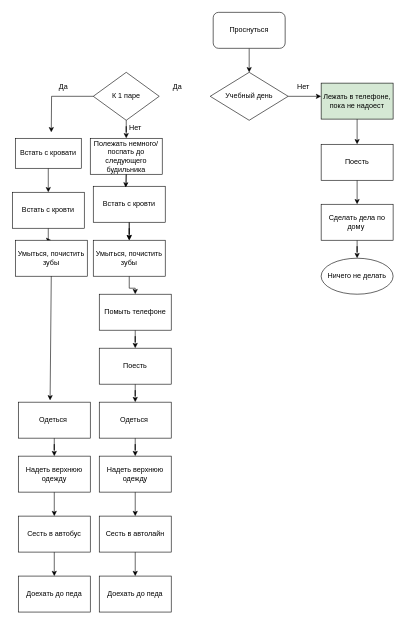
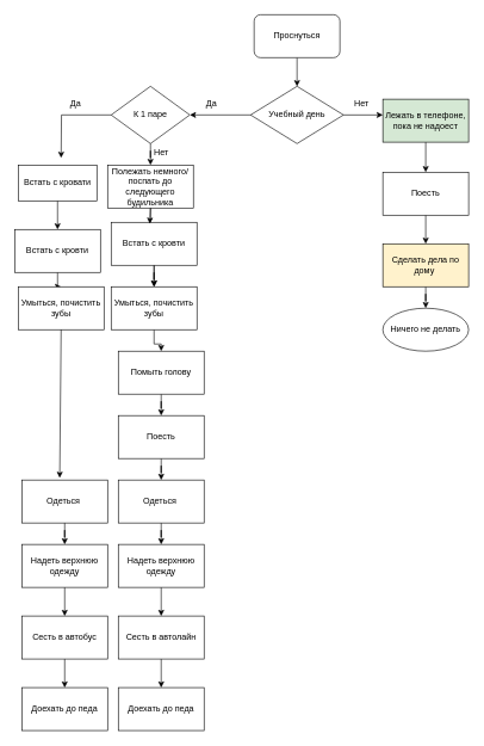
  <mxCell id="0" />
  <mxCell id="1" parent="0" />
  <mxCell id="2" value="" style="edgeStyle=orthogonalEdgeStyle;rounded=0;orthogonalLoop=1;jettySize=auto;html=1;" edge="1" parent="1" source="3" target="5"><mxGeometry relative="1" as="geometry" /></mxCell>
  <mxCell id="3" value="Проснуться" style="rounded=1;whiteSpace=wrap;html=1;" vertex="1" parent="1"><mxGeometry x="355" y="20" width="120" height="60" as="geometry" /></mxCell>
+ <mxCell id="4" style="edgeStyle=orthogonalEdgeStyle;rounded=0;orthogonalLoop=1;jettySize=auto;html=1;" edge="1" parent="1" source="5" target="8"><mxGeometry relative="1" as="geometry"><mxPoint x="205" y="190" as="targetPoint" /></mxGeometry></mxCell>
  <mxCell id="5" value="Учебный день" style="rhombus;whiteSpace=wrap;html=1;" vertex="1" parent="1"><mxGeometry x="350" y="120" width="130" height="80" as="geometry" /></mxCell>
  <mxCell id="6" style="edgeStyle=orthogonalEdgeStyle;rounded=0;orthogonalLoop=1;jettySize=auto;html=1;" edge="1" parent="1" source="8"><mxGeometry relative="1" as="geometry"><mxPoint x="85" y="220" as="targetPoint" /></mxGeometry></mxCell>
  <mxCell id="7" value="" style="edgeStyle=orthogonalEdgeStyle;rounded=0;orthogonalLoop=1;jettySize=auto;html=1;" edge="1" parent="1" source="8" target="14"><mxGeometry relative="1" as="geometry" /></mxCell>
  <mxCell id="8" value="К 1 паре" style="rhombus;whiteSpace=wrap;html=1;" vertex="1" parent="1"><mxGeometry x="155" y="120" width="110" height="80" as="geometry" /></mxCell>
  <mxCell id="9" value="Да" style="text;html=1;align=center;verticalAlign=middle;resizable=0;points=[];autosize=1;strokeColor=none;fillColor=none;" vertex="1" parent="1"><mxGeometry x="275" y="130" width="40" height="30" as="geometry" /></mxCell>
  <mxCell id="10" value="" style="edgeStyle=orthogonalEdgeStyle;rounded=0;orthogonalLoop=1;jettySize=auto;html=1;" edge="1" parent="1" source="11" target="43"><mxGeometry relative="1" as="geometry" /></mxCell>
  <mxCell id="11" value="Встать с кровати" style="rounded=0;whiteSpace=wrap;html=1;" vertex="1" parent="1"><mxGeometry x="25" y="230" width="110" height="50" as="geometry" /></mxCell>
  <mxCell id="12" value="Да" style="text;html=1;align=center;verticalAlign=middle;resizable=0;points=[];autosize=1;strokeColor=none;fillColor=none;" vertex="1" parent="1"><mxGeometry x="85" y="130" width="40" height="30" as="geometry" /></mxCell>
  <mxCell id="13" value="" style="edgeStyle=orthogonalEdgeStyle;rounded=0;orthogonalLoop=1;jettySize=auto;html=1;" edge="1" parent="1" source="14" target="23"><mxGeometry relative="1" as="geometry" /></mxCell>
  <mxCell id="14" value="Полежать немного/поспать до следующего будильника" style="rounded=0;whiteSpace=wrap;html=1;" vertex="1" parent="1"><mxGeometry x="150" y="230" width="120" height="60" as="geometry" /></mxCell>
  <mxCell id="15" value="Нет" style="text;html=1;align=center;verticalAlign=middle;resizable=0;points=[];autosize=1;strokeColor=none;fillColor=none;" vertex="1" parent="1"><mxGeometry x="205" y="198" width="40" height="30" as="geometry" /></mxCell>
  <mxCell id="16" value="" style="edgeStyle=orthogonalEdgeStyle;rounded=0;orthogonalLoop=1;jettySize=auto;html=1;" edge="1" parent="1" source="17" target="38"><mxGeometry relative="1" as="geometry" /></mxCell>
  <mxCell id="17" value="Лежать в телефоне, пока не надоест" style="rounded=0;whiteSpace=wrap;html=1;fillColor=#d5e8d4;" vertex="1" parent="1"><mxGeometry x="535" y="138" width="120" height="60" as="geometry" /></mxCell>
  <mxCell id="18" style="edgeStyle=orthogonalEdgeStyle;rounded=0;orthogonalLoop=1;jettySize=auto;html=1;entryX=0;entryY=0.367;entryDx=0;entryDy=0;entryPerimeter=0;" edge="1" parent="1" source="5" target="17"><mxGeometry relative="1" as="geometry" /></mxCell>
  <mxCell id="19" value="Нет" style="text;html=1;align=center;verticalAlign=middle;resizable=0;points=[];autosize=1;strokeColor=none;fillColor=none;" vertex="1" parent="1"><mxGeometry x="485" y="130" width="40" height="30" as="geometry" /></mxCell>
  <mxCell id="20" value="" style="edgeStyle=orthogonalEdgeStyle;rounded=0;orthogonalLoop=1;jettySize=auto;html=1;" edge="1" parent="1" source="21" target="23"><mxGeometry relative="1" as="geometry" /></mxCell>
  <mxCell id="21" value="Встать с кровти" style="rounded=0;whiteSpace=wrap;html=1;" vertex="1" parent="1"><mxGeometry x="155" y="310" width="120" height="60" as="geometry" /></mxCell>
  <mxCell id="22" value="" style="edgeStyle=orthogonalEdgeStyle;rounded=0;orthogonalLoop=1;jettySize=auto;html=1;" edge="1" parent="1" source="23" target="25"><mxGeometry relative="1" as="geometry" /></mxCell>
  <mxCell id="23" value="Умыться, почистить зубы" style="rounded=0;whiteSpace=wrap;html=1;" vertex="1" parent="1"><mxGeometry x="155" y="400" width="120" height="60" as="geometry" /></mxCell>
  <mxCell id="24" value="" style="edgeStyle=orthogonalEdgeStyle;rounded=0;orthogonalLoop=1;jettySize=auto;html=1;" edge="1" parent="1" source="25" target="27"><mxGeometry relative="1" as="geometry" /></mxCell>
- <mxCell id="25" value="Помыть телефоне" style="rounded=0;whiteSpace=wrap;html=1;" vertex="1" parent="1"><mxGeometry x="165" y="490" width="120" height="60" as="geometry" /></mxCell>
+ <mxCell id="25" value="Помыть голову" style="rounded=0;whiteSpace=wrap;html=1;" vertex="1" parent="1"><mxGeometry x="165" y="490" width="120" height="60" as="geometry" /></mxCell>
  <mxCell id="26" value="" style="edgeStyle=orthogonalEdgeStyle;rounded=0;orthogonalLoop=1;jettySize=auto;html=1;" edge="1" parent="1" source="27" target="46"><mxGeometry relative="1" as="geometry" /></mxCell>
  <mxCell id="27" value="Поесть" style="rounded=0;whiteSpace=wrap;html=1;" vertex="1" parent="1"><mxGeometry x="165" y="580" width="120" height="60" as="geometry" /></mxCell>
  <mxCell id="28" value="" style="edgeStyle=orthogonalEdgeStyle;rounded=0;orthogonalLoop=1;jettySize=auto;html=1;" edge="1" parent="1" source="29" target="31"><mxGeometry relative="1" as="geometry" /></mxCell>
  <mxCell id="29" value="Одеться&amp;nbsp;" style="rounded=0;whiteSpace=wrap;html=1;" vertex="1" parent="1"><mxGeometry x="30" y="670" width="120" height="60" as="geometry" /></mxCell>
  <mxCell id="30" value="" style="edgeStyle=orthogonalEdgeStyle;rounded=0;orthogonalLoop=1;jettySize=auto;html=1;" edge="1" parent="1" source="31" target="36"><mxGeometry relative="1" as="geometry" /></mxCell>
  <mxCell id="31" value="Надеть верхнюю одежду" style="rounded=0;whiteSpace=wrap;html=1;" vertex="1" parent="1"><mxGeometry x="30" y="760" width="120" height="60" as="geometry" /></mxCell>
  <mxCell id="32" value="" style="edgeStyle=orthogonalEdgeStyle;rounded=0;orthogonalLoop=1;jettySize=auto;html=1;" edge="1" parent="1" source="33" target="49"><mxGeometry relative="1" as="geometry" /></mxCell>
  <mxCell id="33" value="Сесть в автолайн" style="rounded=0;whiteSpace=wrap;html=1;" vertex="1" parent="1"><mxGeometry x="165" y="860" width="120" height="60" as="geometry" /></mxCell>
  <mxCell id="34" value="Доехать до педа" style="rounded=0;whiteSpace=wrap;html=1;" vertex="1" parent="1"><mxGeometry x="30" y="960" width="120" height="60" as="geometry" /></mxCell>
  <mxCell id="35" value="" style="edgeStyle=orthogonalEdgeStyle;rounded=0;orthogonalLoop=1;jettySize=auto;html=1;" edge="1" parent="1" source="36" target="34"><mxGeometry relative="1" as="geometry" /></mxCell>
  <mxCell id="36" value="Сесть в автобус" style="rounded=0;whiteSpace=wrap;html=1;" vertex="1" parent="1"><mxGeometry x="30" y="860" width="120" height="60" as="geometry" /></mxCell>
  <mxCell id="37" value="" style="edgeStyle=orthogonalEdgeStyle;rounded=0;orthogonalLoop=1;jettySize=auto;html=1;" edge="1" parent="1" source="38" target="40"><mxGeometry relative="1" as="geometry" /></mxCell>
  <mxCell id="38" value="Поесть" style="rounded=0;whiteSpace=wrap;html=1;" vertex="1" parent="1"><mxGeometry x="535" y="240" width="120" height="60" as="geometry" /></mxCell>
  <mxCell id="39" value="" style="edgeStyle=orthogonalEdgeStyle;rounded=0;orthogonalLoop=1;jettySize=auto;html=1;" edge="1" parent="1" source="40" target="41"><mxGeometry relative="1" as="geometry" /></mxCell>
- <mxCell id="40" value="Сделать дела по дому&amp;nbsp;" style="rounded=0;whiteSpace=wrap;html=1;" vertex="1" parent="1"><mxGeometry x="535" y="340" width="120" height="60" as="geometry" /></mxCell>
+ <mxCell id="40" value="Сделать дела по дому&amp;nbsp;" style="rounded=0;whiteSpace=wrap;html=1;fillColor=#fff2cc;" vertex="1" parent="1"><mxGeometry x="535" y="340" width="120" height="60" as="geometry" /></mxCell>
  <mxCell id="41" value="Ничего не делать" style="ellipse;whiteSpace=wrap;html=1;" vertex="1" parent="1"><mxGeometry x="535" y="430" width="120" height="60" as="geometry" /></mxCell>
  <mxCell id="42" value="" style="edgeStyle=orthogonalEdgeStyle;rounded=0;orthogonalLoop=1;jettySize=auto;html=1;" edge="1" parent="1" source="43" target="44"><mxGeometry relative="1" as="geometry" /></mxCell>
  <mxCell id="43" value="Встать с кровти" style="rounded=0;whiteSpace=wrap;html=1;" vertex="1" parent="1"><mxGeometry x="20" y="320" width="120" height="60" as="geometry" /></mxCell>
  <mxCell id="44" value="Умыться, почистить зубы" style="rounded=0;whiteSpace=wrap;html=1;" vertex="1" parent="1"><mxGeometry x="25" y="400" width="120" height="60" as="geometry" /></mxCell>
  <mxCell id="45" value="" style="edgeStyle=orthogonalEdgeStyle;rounded=0;orthogonalLoop=1;jettySize=auto;html=1;" edge="1" parent="1" source="46" target="48"><mxGeometry relative="1" as="geometry" /></mxCell>
  <mxCell id="46" value="Одеться&amp;nbsp;" style="rounded=0;whiteSpace=wrap;html=1;" vertex="1" parent="1"><mxGeometry x="165" y="670" width="120" height="60" as="geometry" /></mxCell>
  <mxCell id="47" value="" style="edgeStyle=orthogonalEdgeStyle;rounded=0;orthogonalLoop=1;jettySize=auto;html=1;" edge="1" parent="1" source="48" target="33"><mxGeometry relative="1" as="geometry" /></mxCell>
  <mxCell id="48" value="Надеть верхнюю одежду" style="rounded=0;whiteSpace=wrap;html=1;" vertex="1" parent="1"><mxGeometry x="165" y="760" width="120" height="60" as="geometry" /></mxCell>
  <mxCell id="49" value="Доехать до педа" style="rounded=0;whiteSpace=wrap;html=1;" vertex="1" parent="1"><mxGeometry x="165" y="960" width="120" height="60" as="geometry" /></mxCell>
  <mxCell id="50" value="" style="endArrow=classic;html=1;rounded=0;entryX=0.45;entryY=0.033;entryDx=0;entryDy=0;entryPerimeter=0;exitX=0.5;exitY=1;exitDx=0;exitDy=0;" edge="1" parent="1" source="14" target="21"><mxGeometry width="50" height="50" relative="1" as="geometry"><mxPoint x="225" y="320" as="sourcePoint" /><mxPoint x="275" y="270" as="targetPoint" /></mxGeometry></mxCell>
  <mxCell id="51" value="" style="endArrow=classic;html=1;rounded=0;entryX=0.442;entryY=-0.05;entryDx=0;entryDy=0;exitX=0.5;exitY=1;exitDx=0;exitDy=0;entryPerimeter=0;" edge="1" parent="1" source="44" target="29"><mxGeometry width="50" height="50" relative="1" as="geometry"><mxPoint x="365" y="490" as="sourcePoint" /><mxPoint x="415" y="440" as="targetPoint" /></mxGeometry></mxCell>
